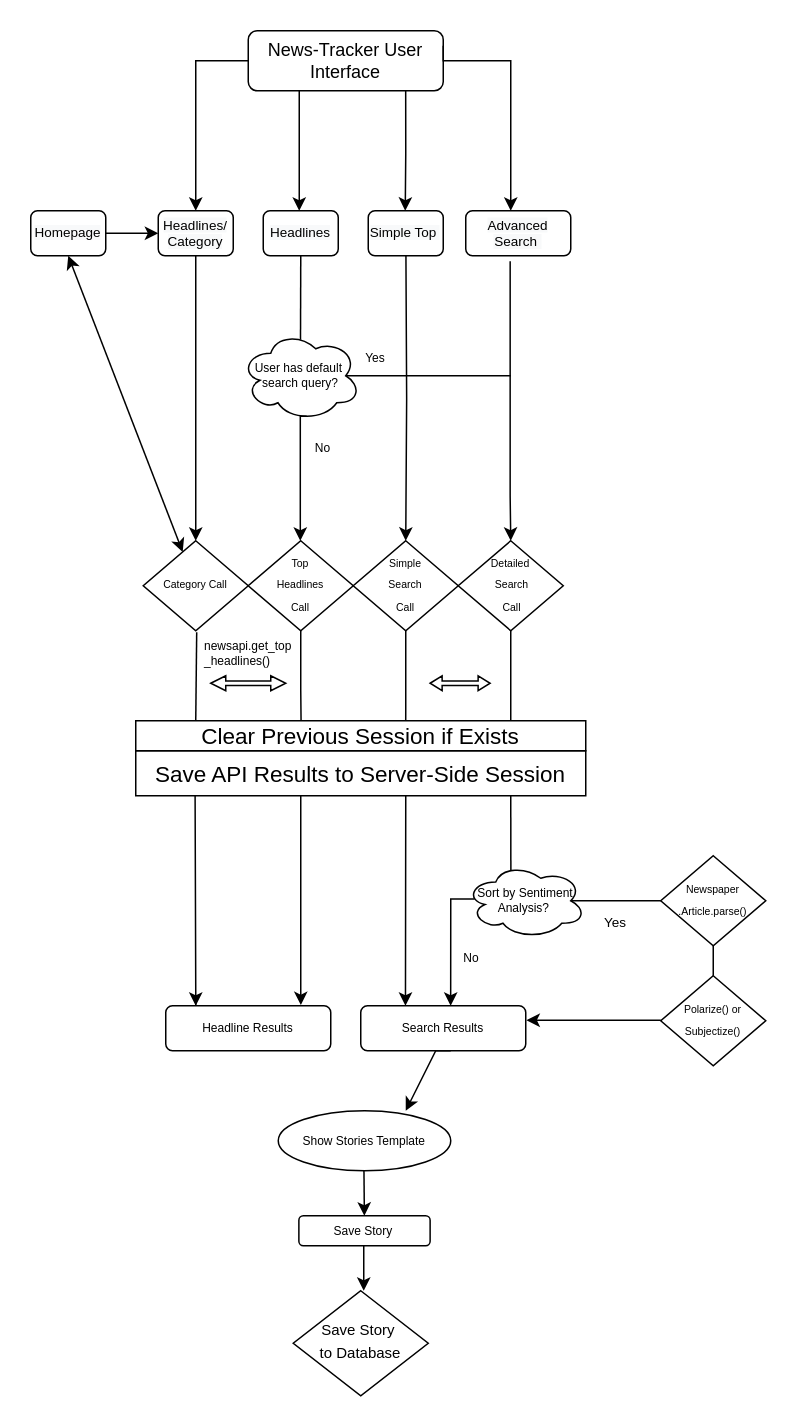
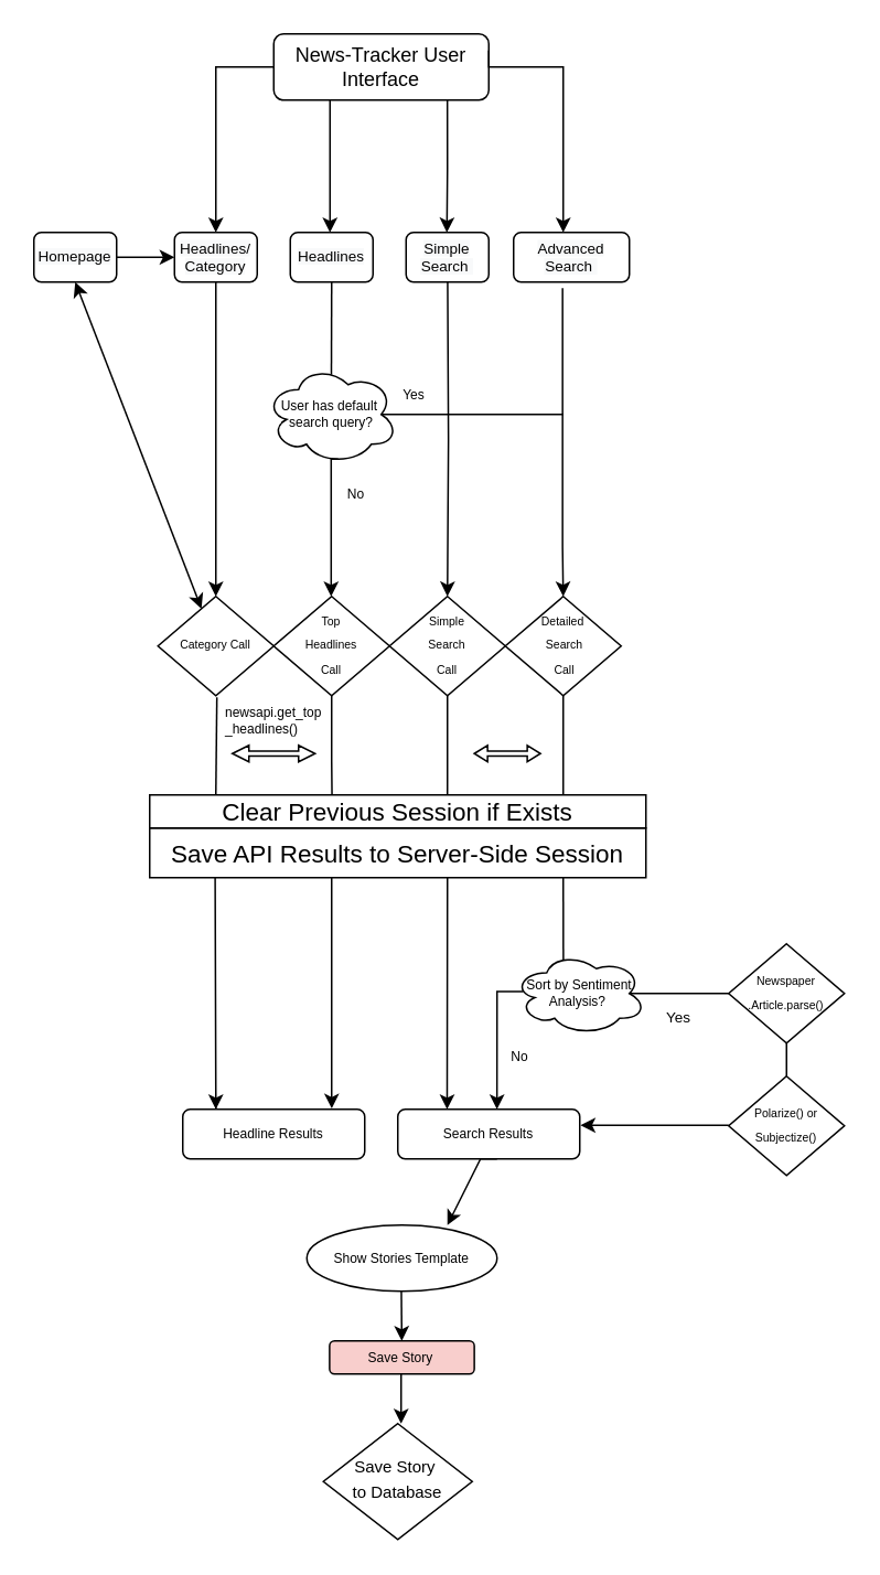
  <mxCell id="0" />
  <mxCell id="1" parent="0" />
  <mxCell id="2" value="News-Tracker User Interface" style="rounded=1;whiteSpace=wrap;html=1;fontSize=12;glass=0;strokeWidth=1;shadow=0;" parent="1" vertex="1"><mxGeometry x="165" y="20" width="130" height="40" as="geometry" /></mxCell>
  <mxCell id="3" style="edgeStyle=orthogonalEdgeStyle;rounded=0;orthogonalLoop=1;jettySize=auto;html=1;exitX=0.423;exitY=1.121;exitDx=0;exitDy=0;fontSize=10;exitPerimeter=0;entryX=0.5;entryY=0;entryDx=0;entryDy=0;" edge="1" parent="1" source="32" target="9"><mxGeometry relative="1" as="geometry"><mxPoint x="340" y="350" as="targetPoint" /><mxPoint x="339.96" y="190" as="sourcePoint" /><Array as="points"><mxPoint x="340" y="330" /></Array></mxGeometry></mxCell>
  <mxCell id="4" value="" style="edgeStyle=orthogonalEdgeStyle;rounded=0;orthogonalLoop=1;jettySize=auto;html=1;fontSize=10;exitX=0.5;exitY=1;exitDx=0;exitDy=0;" edge="1" parent="1" source="36"><mxGeometry relative="1" as="geometry"><mxPoint x="121" y="180" as="sourcePoint" /><mxPoint x="130" y="360" as="targetPoint" /><Array as="points" /></mxGeometry></mxCell>
  <mxCell id="5" value="&lt;font style=&quot;font-size: 7px;&quot;&gt;Category Call&lt;/font&gt;" style="rhombus;whiteSpace=wrap;html=1;shadow=0;fontFamily=Helvetica;fontSize=12;align=center;strokeWidth=1;spacing=6;spacingTop=-4;" vertex="1" parent="1"><mxGeometry x="95" y="360" width="70" height="60" as="geometry" /></mxCell>
  <mxCell id="6" value="newsapi.get_top&#10;_headlines()" style="text;strokeColor=none;fillColor=none;align=left;verticalAlign=middle;spacingLeft=4;spacingRight=4;overflow=hidden;points=[[0,0.5],[1,0.5]];portConstraint=eastwest;rotatable=0;fontSize=8;" vertex="1" parent="1"><mxGeometry x="130" y="420" width="90" height="30" as="geometry" /></mxCell>
  <mxCell id="7" value="&lt;span style=&quot;font-size: 7px;&quot;&gt;Top &lt;br&gt;Headlines&lt;br&gt;Call&lt;br&gt;&lt;/span&gt;" style="rhombus;whiteSpace=wrap;html=1;shadow=0;fontFamily=Helvetica;fontSize=12;align=center;strokeWidth=1;spacing=6;spacingTop=-4;" vertex="1" parent="1"><mxGeometry x="165" y="360" width="70" height="60" as="geometry" /></mxCell>
  <mxCell id="8" value="&lt;span style=&quot;font-size: 7px;&quot;&gt;Simple &lt;br&gt;Search&lt;br&gt;Call&lt;br&gt;&lt;/span&gt;" style="rhombus;whiteSpace=wrap;html=1;shadow=0;fontFamily=Helvetica;fontSize=12;align=center;strokeWidth=1;spacing=6;spacingTop=-4;" vertex="1" parent="1"><mxGeometry x="235" y="360" width="70" height="60" as="geometry" /></mxCell>
  <mxCell id="9" value="&lt;font style=&quot;font-size: 7px;&quot;&gt;Detailed&lt;br&gt;&amp;nbsp;Search&lt;br&gt;&amp;nbsp;Call&lt;/font&gt;" style="rhombus;whiteSpace=wrap;html=1;shadow=0;fontFamily=Helvetica;fontSize=12;align=center;strokeWidth=1;spacing=6;spacingTop=-4;" vertex="1" parent="1"><mxGeometry x="305" y="360" width="70" height="60" as="geometry" /></mxCell>
  <mxCell id="10" value="" style="rounded=0;html=1;jettySize=auto;orthogonalLoop=1;fontSize=11;endArrow=block;endFill=0;endSize=8;strokeWidth=1;shadow=0;labelBackgroundColor=none;edgeStyle=orthogonalEdgeStyle;exitX=0.5;exitY=1;exitDx=0;exitDy=0;entryX=0.054;entryY=0.406;entryDx=0;entryDy=0;entryPerimeter=0;" edge="1" parent="1" source="8"><mxGeometry x="0.333" y="20" relative="1" as="geometry"><mxPoint as="offset" /><mxPoint x="265" y="416" as="sourcePoint" /><mxPoint x="269.86" y="524.42" as="targetPoint" /><Array as="points" /></mxGeometry></mxCell>
  <mxCell id="11" value="Sort by Sentiment&lt;br&gt;Analysis?&amp;nbsp;" style="ellipse;shape=cloud;whiteSpace=wrap;html=1;fontSize=8;" vertex="1" parent="1"><mxGeometry x="310" y="575" width="80" height="50" as="geometry" /></mxCell>
  <mxCell id="12" value="No&lt;br&gt;" style="text;html=1;strokeColor=none;fillColor=none;align=center;verticalAlign=middle;whiteSpace=wrap;rounded=0;fontSize=8;" vertex="1" parent="1"><mxGeometry x="309" y="625" width="10" height="25" as="geometry" /></mxCell>
  <mxCell id="13" value="&lt;span style=&quot;font-size: 7px;&quot;&gt;Newspaper&lt;br&gt;.Article.parse()&lt;br&gt;&lt;/span&gt;" style="rhombus;whiteSpace=wrap;html=1;shadow=0;fontFamily=Helvetica;fontSize=12;align=center;strokeWidth=1;spacing=6;spacingTop=-4;" vertex="1" parent="1"><mxGeometry x="440" y="570" width="70" height="60" as="geometry" /></mxCell>
  <mxCell id="14" value="&lt;span style=&quot;font-size: 7px;&quot;&gt;Polarize() or&lt;br&gt;Subjectize()&lt;br&gt;&lt;/span&gt;" style="rhombus;whiteSpace=wrap;html=1;shadow=0;fontFamily=Helvetica;fontSize=12;align=center;strokeWidth=1;spacing=6;spacingTop=-4;" vertex="1" parent="1"><mxGeometry x="440" y="650" width="70" height="60" as="geometry" /></mxCell>
  <mxCell id="15" value="" style="edgeStyle=segmentEdgeStyle;endArrow=classic;html=1;rounded=0;fontSize=8;exitX=0.073;exitY=0.475;exitDx=0;exitDy=0;exitPerimeter=0;entryX=0.545;entryY=0;entryDx=0;entryDy=0;entryPerimeter=0;" edge="1" parent="1" source="11" target="21"><mxGeometry width="50" height="50" relative="1" as="geometry"><mxPoint x="310" y="610" as="sourcePoint" /><mxPoint x="300" y="660" as="targetPoint" /><Array as="points"><mxPoint x="300" y="599" /></Array></mxGeometry></mxCell>
  <mxCell id="16" style="edgeStyle=orthogonalEdgeStyle;rounded=0;orthogonalLoop=1;jettySize=auto;html=1;exitX=0.875;exitY=0.5;exitDx=0;exitDy=0;exitPerimeter=0;fontSize=7;strokeColor=#000000;" edge="1" parent="1" source="17"><mxGeometry relative="1" as="geometry"><mxPoint x="229.972" y="249.93" as="targetPoint" /></mxGeometry></mxCell>
  <mxCell id="17" value="User has default&amp;nbsp;&lt;br&gt;search query?" style="ellipse;shape=cloud;whiteSpace=wrap;html=1;fontSize=8;" vertex="1" parent="1"><mxGeometry x="160" y="220" width="80" height="60" as="geometry" /></mxCell>
  <mxCell id="18" value="" style="edgeStyle=orthogonalEdgeStyle;rounded=0;orthogonalLoop=1;jettySize=auto;html=1;fontSize=10;exitX=0.55;exitY=0.95;exitDx=0;exitDy=0;exitPerimeter=0;" edge="1" parent="1" source="17"><mxGeometry relative="1" as="geometry"><mxPoint x="199.7" y="300" as="sourcePoint" /><mxPoint x="199.7" y="360" as="targetPoint" /><Array as="points"><mxPoint x="200" y="277" /></Array></mxGeometry></mxCell>
  <mxCell id="19" value="" style="endArrow=none;html=1;rounded=0;fontSize=8;entryX=0.5;entryY=1;entryDx=0;entryDy=0;exitX=0.498;exitY=0.1;exitDx=0;exitDy=0;exitPerimeter=0;" edge="1" parent="1" source="17" target="34"><mxGeometry width="50" height="50" relative="1" as="geometry"><mxPoint x="200" y="220" as="sourcePoint" /><mxPoint x="200" y="190" as="targetPoint" /></mxGeometry></mxCell>
  <mxCell id="20" value="" style="endArrow=classic;html=1;rounded=0;fontSize=8;entryX=1.004;entryY=0.321;entryDx=0;entryDy=0;entryPerimeter=0;" edge="1" parent="1" target="21"><mxGeometry width="50" height="50" relative="1" as="geometry"><mxPoint x="440" y="679.69" as="sourcePoint" /><mxPoint x="350" y="680" as="targetPoint" /></mxGeometry></mxCell>
  <mxCell id="21" value="Search Results" style="rounded=1;whiteSpace=wrap;html=1;fontSize=8;" vertex="1" parent="1"><mxGeometry x="240" y="670" width="110" height="30" as="geometry" /></mxCell>
  <mxCell id="22" value="" style="endArrow=classic;html=1;rounded=0;fontSize=8;exitX=0.6;exitY=1.037;exitDx=0;exitDy=0;exitPerimeter=0;" edge="1" parent="1" source="37"><mxGeometry width="50" height="50" relative="1" as="geometry"><mxPoint x="270" y="540" as="sourcePoint" /><mxPoint x="269.81" y="670" as="targetPoint" /><Array as="points"><mxPoint x="270" y="530" /></Array></mxGeometry></mxCell>
  <mxCell id="23" value="" style="endArrow=classic;html=1;rounded=0;fontSize=8;entryX=0.819;entryY=-0.014;entryDx=0;entryDy=0;entryPerimeter=0;" edge="1" parent="1" target="25"><mxGeometry width="50" height="50" relative="1" as="geometry"><mxPoint x="200" y="530" as="sourcePoint" /><mxPoint x="200" y="650" as="targetPoint" /><Array as="points"><mxPoint x="200" y="590" /><mxPoint x="200" y="660" /></Array></mxGeometry></mxCell>
  <mxCell id="24" value="" style="endArrow=classic;html=1;rounded=0;fontSize=8;" edge="1" parent="1"><mxGeometry width="50" height="50" relative="1" as="geometry"><mxPoint x="129.57" y="530" as="sourcePoint" /><mxPoint x="130" y="670" as="targetPoint" /><Array as="points"><mxPoint x="130" y="660" /><mxPoint x="130" y="670" /><mxPoint x="130" y="667" /></Array></mxGeometry></mxCell>
  <mxCell id="25" value="Headline Results" style="rounded=1;whiteSpace=wrap;html=1;fontSize=8;" vertex="1" parent="1"><mxGeometry x="110" y="670" width="110" height="30" as="geometry" /></mxCell>
  <mxCell id="26" value="Show Stories Template" style="ellipse;whiteSpace=wrap;html=1;fontSize=8;" vertex="1" parent="1"><mxGeometry x="185" y="740" width="115" height="40" as="geometry" /></mxCell>
  <mxCell id="27" value="" style="endArrow=classic;html=1;rounded=0;fontSize=8;entryX=0.739;entryY=0;entryDx=0;entryDy=0;entryPerimeter=0;" edge="1" parent="1" target="26"><mxGeometry width="50" height="50" relative="1" as="geometry"><mxPoint x="300" y="700" as="sourcePoint" /><mxPoint x="304.41" y="760" as="targetPoint" /><Array as="points"><mxPoint x="290" y="700" /></Array></mxGeometry></mxCell>
  <mxCell id="28" value="" style="endArrow=classic;html=1;rounded=0;fontSize=8;" edge="1" parent="1"><mxGeometry width="50" height="50" relative="1" as="geometry"><mxPoint x="242.14" y="780" as="sourcePoint" /><mxPoint x="242.42" y="810" as="targetPoint" /></mxGeometry></mxCell>
- <mxCell id="29" value="Save Story&amp;nbsp;" style="rounded=1;whiteSpace=wrap;html=1;fontSize=8;" vertex="1" parent="1"><mxGeometry x="198.75" y="810" width="87.5" height="20" as="geometry" /></mxCell>
+ <mxCell id="29" value="Save Story&amp;nbsp;" style="rounded=1;whiteSpace=wrap;html=1;fontSize=8;fillColor=#f8cecc;" vertex="1" parent="1"><mxGeometry x="198.75" y="810" width="87.5" height="20" as="geometry" /></mxCell>
  <mxCell id="30" value="" style="endArrow=classic;html=1;rounded=0;fontSize=8;" edge="1" parent="1"><mxGeometry width="50" height="50" relative="1" as="geometry"><mxPoint x="242" y="830" as="sourcePoint" /><mxPoint x="242" y="860" as="targetPoint" /></mxGeometry></mxCell>
  <mxCell id="31" value="&lt;font style=&quot;font-size: 10px;&quot;&gt;Save Story&amp;nbsp;&lt;br&gt;to Database&lt;br&gt;&lt;/font&gt;" style="rhombus;whiteSpace=wrap;html=1;shadow=0;fontFamily=Helvetica;fontSize=12;align=center;strokeWidth=1;spacing=6;spacingTop=-4;" vertex="1" parent="1"><mxGeometry x="195" y="860" width="90" height="70" as="geometry" /></mxCell>
  <mxCell id="32" value="&lt;meta charset=&quot;utf-8&quot;&gt;&lt;span style=&quot;color: rgb(0, 0, 0); font-family: Helvetica; font-size: 9px; font-style: normal; font-variant-ligatures: normal; font-variant-caps: normal; font-weight: 400; letter-spacing: normal; orphans: 2; text-align: center; text-indent: 0px; text-transform: none; widows: 2; word-spacing: 0px; -webkit-text-stroke-width: 0px; background-color: rgb(248, 249, 250); text-decoration-thickness: initial; text-decoration-style: initial; text-decoration-color: initial; float: none; display: inline !important;&quot;&gt;Advanced Search&amp;nbsp;&lt;/span&gt;" style="rounded=1;whiteSpace=wrap;html=1;fontSize=8;" vertex="1" parent="1"><mxGeometry x="310" y="140" width="70" height="30" as="geometry" /></mxCell>
- <mxCell id="33" value="&lt;span style=&quot;color: rgb(0, 0, 0); font-family: Helvetica; font-size: 9px; font-style: normal; font-variant-ligatures: normal; font-variant-caps: normal; font-weight: 400; letter-spacing: normal; orphans: 2; text-align: center; text-indent: 0px; text-transform: none; widows: 2; word-spacing: 0px; -webkit-text-stroke-width: 0px; background-color: rgb(248, 249, 250); text-decoration-thickness: initial; text-decoration-style: initial; text-decoration-color: initial; float: none; display: inline !important;&quot;&gt;Simple Top&amp;nbsp;&lt;/span&gt;" style="rounded=1;whiteSpace=wrap;html=1;fontSize=8;" vertex="1" parent="1"><mxGeometry x="245" y="140" width="50" height="30" as="geometry" /></mxCell>
+ <mxCell id="33" value="&lt;span style=&quot;color: rgb(0, 0, 0); font-family: Helvetica; font-size: 9px; font-style: normal; font-variant-ligatures: normal; font-variant-caps: normal; font-weight: 400; letter-spacing: normal; orphans: 2; text-align: center; text-indent: 0px; text-transform: none; widows: 2; word-spacing: 0px; -webkit-text-stroke-width: 0px; background-color: rgb(248, 249, 250); text-decoration-thickness: initial; text-decoration-style: initial; text-decoration-color: initial; float: none; display: inline !important;&quot;&gt;Simple Search&amp;nbsp;&lt;/span&gt;" style="rounded=1;whiteSpace=wrap;html=1;fontSize=8;" vertex="1" parent="1"><mxGeometry x="245" y="140" width="50" height="30" as="geometry" /></mxCell>
  <mxCell id="34" value="&lt;span style=&quot;color: rgb(0, 0, 0); font-family: Helvetica; font-size: 9px; font-style: normal; font-variant-ligatures: normal; font-variant-caps: normal; font-weight: 400; letter-spacing: normal; orphans: 2; text-align: center; text-indent: 0px; text-transform: none; widows: 2; word-spacing: 0px; -webkit-text-stroke-width: 0px; background-color: rgb(248, 249, 250); text-decoration-thickness: initial; text-decoration-style: initial; text-decoration-color: initial; float: none; display: inline !important;&quot;&gt;Headlines&lt;/span&gt;" style="rounded=1;whiteSpace=wrap;html=1;fontSize=8;" vertex="1" parent="1"><mxGeometry x="175" y="140" width="50" height="30" as="geometry" /></mxCell>
  <mxCell id="35" value="" style="edgeStyle=orthogonalEdgeStyle;rounded=0;orthogonalLoop=1;jettySize=auto;html=1;fontSize=10;" edge="1" parent="1"><mxGeometry relative="1" as="geometry"><mxPoint x="199" y="60" as="sourcePoint" /><mxPoint x="199" y="140" as="targetPoint" /><Array as="points" /></mxGeometry></mxCell>
  <mxCell id="36" value="&lt;span style=&quot;color: rgb(0, 0, 0); font-family: Helvetica; font-size: 9px; font-style: normal; font-variant-ligatures: normal; font-variant-caps: normal; font-weight: 400; letter-spacing: normal; orphans: 2; text-align: center; text-indent: 0px; text-transform: none; widows: 2; word-spacing: 0px; -webkit-text-stroke-width: 0px; background-color: rgb(248, 249, 250); text-decoration-thickness: initial; text-decoration-style: initial; text-decoration-color: initial; float: none; display: inline !important;&quot;&gt;Headlines/&lt;br&gt;Category&lt;br&gt;&lt;/span&gt;" style="rounded=1;whiteSpace=wrap;html=1;fontSize=8;" vertex="1" parent="1"><mxGeometry x="105" y="140" width="50" height="30" as="geometry" /></mxCell>
  <mxCell id="37" value="&lt;font style=&quot;font-size: 15px;&quot;&gt;Save API Results to Server-Side Session&lt;/font&gt;" style="rounded=0;whiteSpace=wrap;html=1;fontSize=12;" vertex="1" parent="1"><mxGeometry x="90" y="500" width="300" height="30" as="geometry" /></mxCell>
  <mxCell id="38" value="" style="endArrow=none;html=1;rounded=0;fontSize=15;entryX=0.007;entryY=0.033;entryDx=0;entryDy=0;entryPerimeter=0;" edge="1" parent="1" target="6"><mxGeometry width="50" height="50" relative="1" as="geometry"><mxPoint x="130" y="480" as="sourcePoint" /><mxPoint x="190" y="430" as="targetPoint" /></mxGeometry></mxCell>
  <mxCell id="39" value="&lt;span style=&quot;color: rgb(0, 0, 0); font-family: Helvetica; font-size: 9px; font-style: normal; font-variant-ligatures: normal; font-variant-caps: normal; font-weight: 400; letter-spacing: normal; orphans: 2; text-align: center; text-indent: 0px; text-transform: none; widows: 2; word-spacing: 0px; -webkit-text-stroke-width: 0px; background-color: rgb(248, 249, 250); text-decoration-thickness: initial; text-decoration-style: initial; text-decoration-color: initial; float: none; display: inline !important;&quot;&gt;Homepage&lt;br&gt;&lt;/span&gt;" style="rounded=1;whiteSpace=wrap;html=1;fontSize=8;" vertex="1" parent="1"><mxGeometry x="20" y="140" width="50" height="30" as="geometry" /></mxCell>
  <mxCell id="40" value="" style="endArrow=classic;startArrow=classic;html=1;rounded=0;fontSize=15;strokeColor=#000000;entryX=0.5;entryY=1;entryDx=0;entryDy=0;" edge="1" parent="1" source="5" target="39"><mxGeometry width="50" height="50" relative="1" as="geometry"><mxPoint x="60" y="290" as="sourcePoint" /><mxPoint x="110" y="240" as="targetPoint" /></mxGeometry></mxCell>
  <mxCell id="41" value="" style="edgeStyle=orthogonalEdgeStyle;rounded=0;orthogonalLoop=1;jettySize=auto;html=1;fontSize=10;" edge="1" parent="1"><mxGeometry relative="1" as="geometry"><mxPoint x="269.96" y="60" as="sourcePoint" /><mxPoint x="269.66" y="140" as="targetPoint" /><Array as="points"><mxPoint x="268.96" y="102" /></Array></mxGeometry></mxCell>
  <mxCell id="42" value="" style="edgeStyle=orthogonalEdgeStyle;rounded=0;orthogonalLoop=1;jettySize=auto;html=1;fontSize=10;exitX=1;exitY=0.25;exitDx=0;exitDy=0;" edge="1" parent="1" source="2"><mxGeometry relative="1" as="geometry"><mxPoint x="340" y="30" as="sourcePoint" /><mxPoint x="340" y="140" as="targetPoint" /><Array as="points"><mxPoint x="295" y="40" /><mxPoint x="340" y="40" /></Array></mxGeometry></mxCell>
  <mxCell id="43" value="" style="edgeStyle=orthogonalEdgeStyle;rounded=0;orthogonalLoop=1;jettySize=auto;html=1;fontSize=10;exitX=0;exitY=0.5;exitDx=0;exitDy=0;" edge="1" parent="1" source="2"><mxGeometry relative="1" as="geometry"><mxPoint x="160" y="40" as="sourcePoint" /><mxPoint x="130" y="140" as="targetPoint" /><Array as="points"><mxPoint x="130" y="40" /></Array></mxGeometry></mxCell>
  <mxCell id="44" value="" style="shape=doubleArrow;whiteSpace=wrap;html=1;fontSize=9;" vertex="1" parent="1"><mxGeometry x="140" y="450" width="50" height="10" as="geometry" /></mxCell>
  <mxCell id="45" value="" style="endArrow=none;html=1;rounded=0;fontSize=9;strokeColor=#000000;entryX=0.5;entryY=1;entryDx=0;entryDy=0;exitX=0.368;exitY=-0.046;exitDx=0;exitDy=0;exitPerimeter=0;" edge="1" parent="1" source="37" target="7"><mxGeometry width="50" height="50" relative="1" as="geometry"><mxPoint x="185" y="480" as="sourcePoint" /><mxPoint x="235" y="430" as="targetPoint" /><Array as="points"><mxPoint x="200" y="460" /></Array></mxGeometry></mxCell>
  <mxCell id="46" value="" style="shape=doubleArrow;whiteSpace=wrap;html=1;fontSize=9;" vertex="1" parent="1"><mxGeometry x="286.25" y="450" width="40" height="10" as="geometry" /></mxCell>
  <mxCell id="47" value="" style="edgeStyle=orthogonalEdgeStyle;rounded=0;orthogonalLoop=1;jettySize=auto;html=1;fontSize=10;entryX=0.5;entryY=0;entryDx=0;entryDy=0;" edge="1" parent="1" target="8"><mxGeometry relative="1" as="geometry"><mxPoint x="270.12" y="170" as="sourcePoint" /><mxPoint x="269.82" y="250" as="targetPoint" /><Array as="points" /></mxGeometry></mxCell>
  <mxCell id="48" value="" style="endArrow=none;html=1;rounded=0;fontSize=9;strokeColor=#000000;" edge="1" parent="1" target="9"><mxGeometry width="50" height="50" relative="1" as="geometry"><mxPoint x="340" y="480" as="sourcePoint" /><mxPoint x="340" y="460" as="targetPoint" /></mxGeometry></mxCell>
  <mxCell id="49" value="" style="endArrow=none;html=1;rounded=0;fontSize=9;strokeColor=#000000;exitX=0.376;exitY=0.098;exitDx=0;exitDy=0;exitPerimeter=0;" edge="1" parent="1" source="11"><mxGeometry width="50" height="50" relative="1" as="geometry"><mxPoint x="350" y="560" as="sourcePoint" /><mxPoint x="340" y="530" as="targetPoint" /></mxGeometry></mxCell>
  <mxCell id="50" value="" style="endArrow=none;html=1;rounded=0;fontSize=9;strokeColor=#000000;exitX=0.875;exitY=0.5;exitDx=0;exitDy=0;exitPerimeter=0;entryX=0;entryY=0.5;entryDx=0;entryDy=0;" edge="1" parent="1" source="11" target="13"><mxGeometry width="50" height="50" relative="1" as="geometry"><mxPoint x="430" y="640" as="sourcePoint" /><mxPoint x="430" y="600" as="targetPoint" /></mxGeometry></mxCell>
  <mxCell id="51" value="" style="endArrow=none;html=1;rounded=0;fontSize=9;strokeColor=#000000;entryX=0.5;entryY=1;entryDx=0;entryDy=0;exitX=0.5;exitY=0;exitDx=0;exitDy=0;" edge="1" parent="1" source="14" target="13"><mxGeometry width="50" height="50" relative="1" as="geometry"><mxPoint x="450" y="620" as="sourcePoint" /><mxPoint x="500" y="570" as="targetPoint" /></mxGeometry></mxCell>
  <mxCell id="52" value="Yes" style="text;html=1;strokeColor=none;fillColor=none;align=center;verticalAlign=middle;whiteSpace=wrap;rounded=0;fontSize=9;" vertex="1" parent="1"><mxGeometry x="380" y="600" width="60" height="30" as="geometry" /></mxCell>
  <mxCell id="53" value="&lt;font style=&quot;font-size: 15px;&quot;&gt;Clear Previous Session if Exists&lt;/font&gt;" style="rounded=0;whiteSpace=wrap;html=1;fontSize=9;" vertex="1" parent="1"><mxGeometry x="90" y="480" width="300" height="20" as="geometry" /></mxCell>
  <mxCell id="54" value="&lt;font style=&quot;font-size: 8px;&quot;&gt;Yes&lt;/font&gt;" style="text;html=1;strokeColor=none;fillColor=none;align=center;verticalAlign=middle;whiteSpace=wrap;rounded=0;fontSize=15;" vertex="1" parent="1"><mxGeometry x="220" y="220" width="60" height="30" as="geometry" /></mxCell>
  <mxCell id="55" value="&lt;font style=&quot;font-size: 8px;&quot;&gt;No&lt;br&gt;&lt;/font&gt;" style="text;html=1;strokeColor=none;fillColor=none;align=center;verticalAlign=middle;whiteSpace=wrap;rounded=0;fontSize=15;" vertex="1" parent="1"><mxGeometry x="185" y="280" width="60" height="30" as="geometry" /></mxCell>
  <mxCell id="56" value="" style="endArrow=classic;html=1;rounded=0;fontSize=8;strokeColor=#000000;exitX=1;exitY=0.5;exitDx=0;exitDy=0;" edge="1" parent="1" source="39"><mxGeometry width="50" height="50" relative="1" as="geometry"><mxPoint x="75" y="154.82" as="sourcePoint" /><mxPoint x="105" y="155" as="targetPoint" /><Array as="points" /></mxGeometry></mxCell>
  <mxCell id="57" value="" style="endArrow=none;html=1;rounded=0;fontSize=7;strokeColor=#000000;" edge="1" parent="1"><mxGeometry width="50" height="50" relative="1" as="geometry"><mxPoint x="240" y="250" as="sourcePoint" /><mxPoint x="340" y="250" as="targetPoint" /><Array as="points"><mxPoint x="230" y="250" /><mxPoint x="250" y="250" /></Array></mxGeometry></mxCell>
